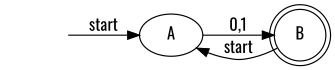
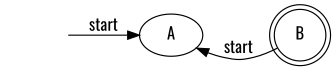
  digraph {
    fontname=Oswald
    rankdir=LR
    node [fontname=Oswald]
    edge [fontname=Oswald]
    start [style=invisible]
    A
    B [shape=doublecircle]
    start -> A [label=start]
-   A -> B [label="0,1"]
    B -> A [label=start]
  }
